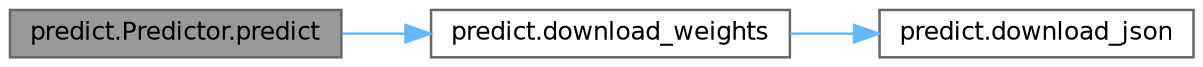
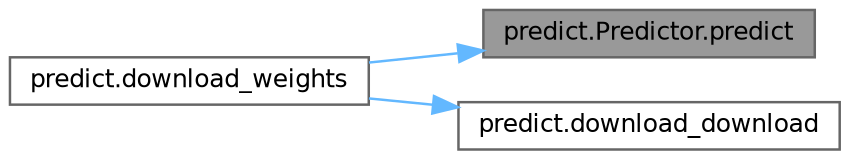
  digraph {
    rankdir=LR
    node [color=grey40 fillcolor=white fontname=Helvetica fontsize=10 shape=box style=filled]
    edge [color=steelblue1 fontname=Helvetica fontsize=10 labelfontname=Helvetica labelfontsize=10 style=solid]
    n1 [color=gray40 fillcolor=grey60 fontcolor=black height=0.2 label="predict.Predictor.predict" width=0.4]
    n2 [height=0.2 label="predict.download_weights" width=0.4]
-   n3 [height=0.2 label="predict.download_json" width=0.4]
-   n1 -> n2
+   n3 [height=0.2 label="predict.download_download" width=0.4]
+   n2 -> n1
    n2 -> n3
  }
